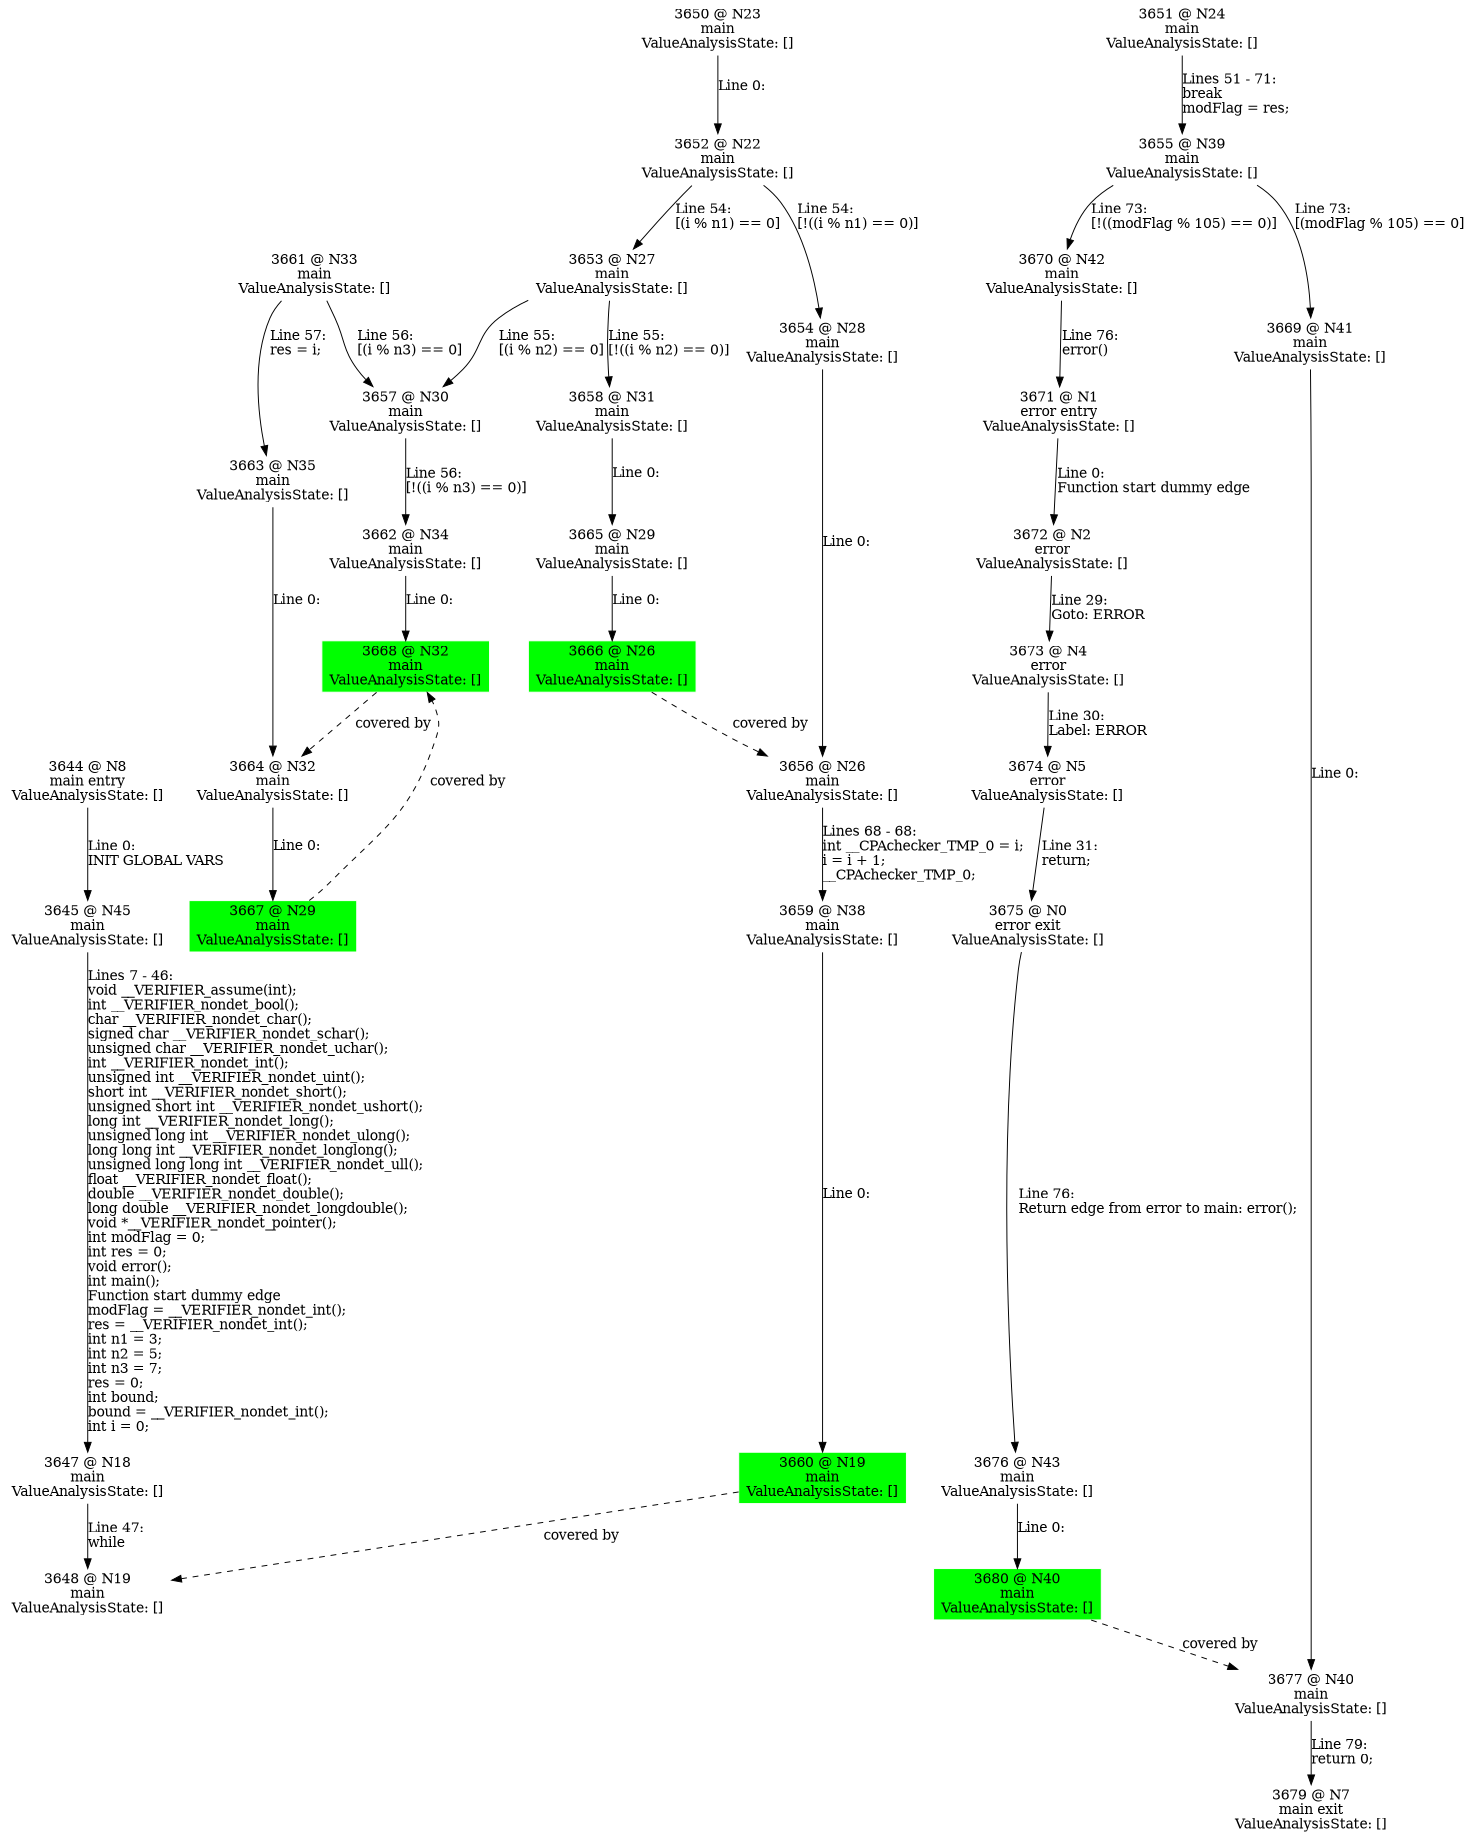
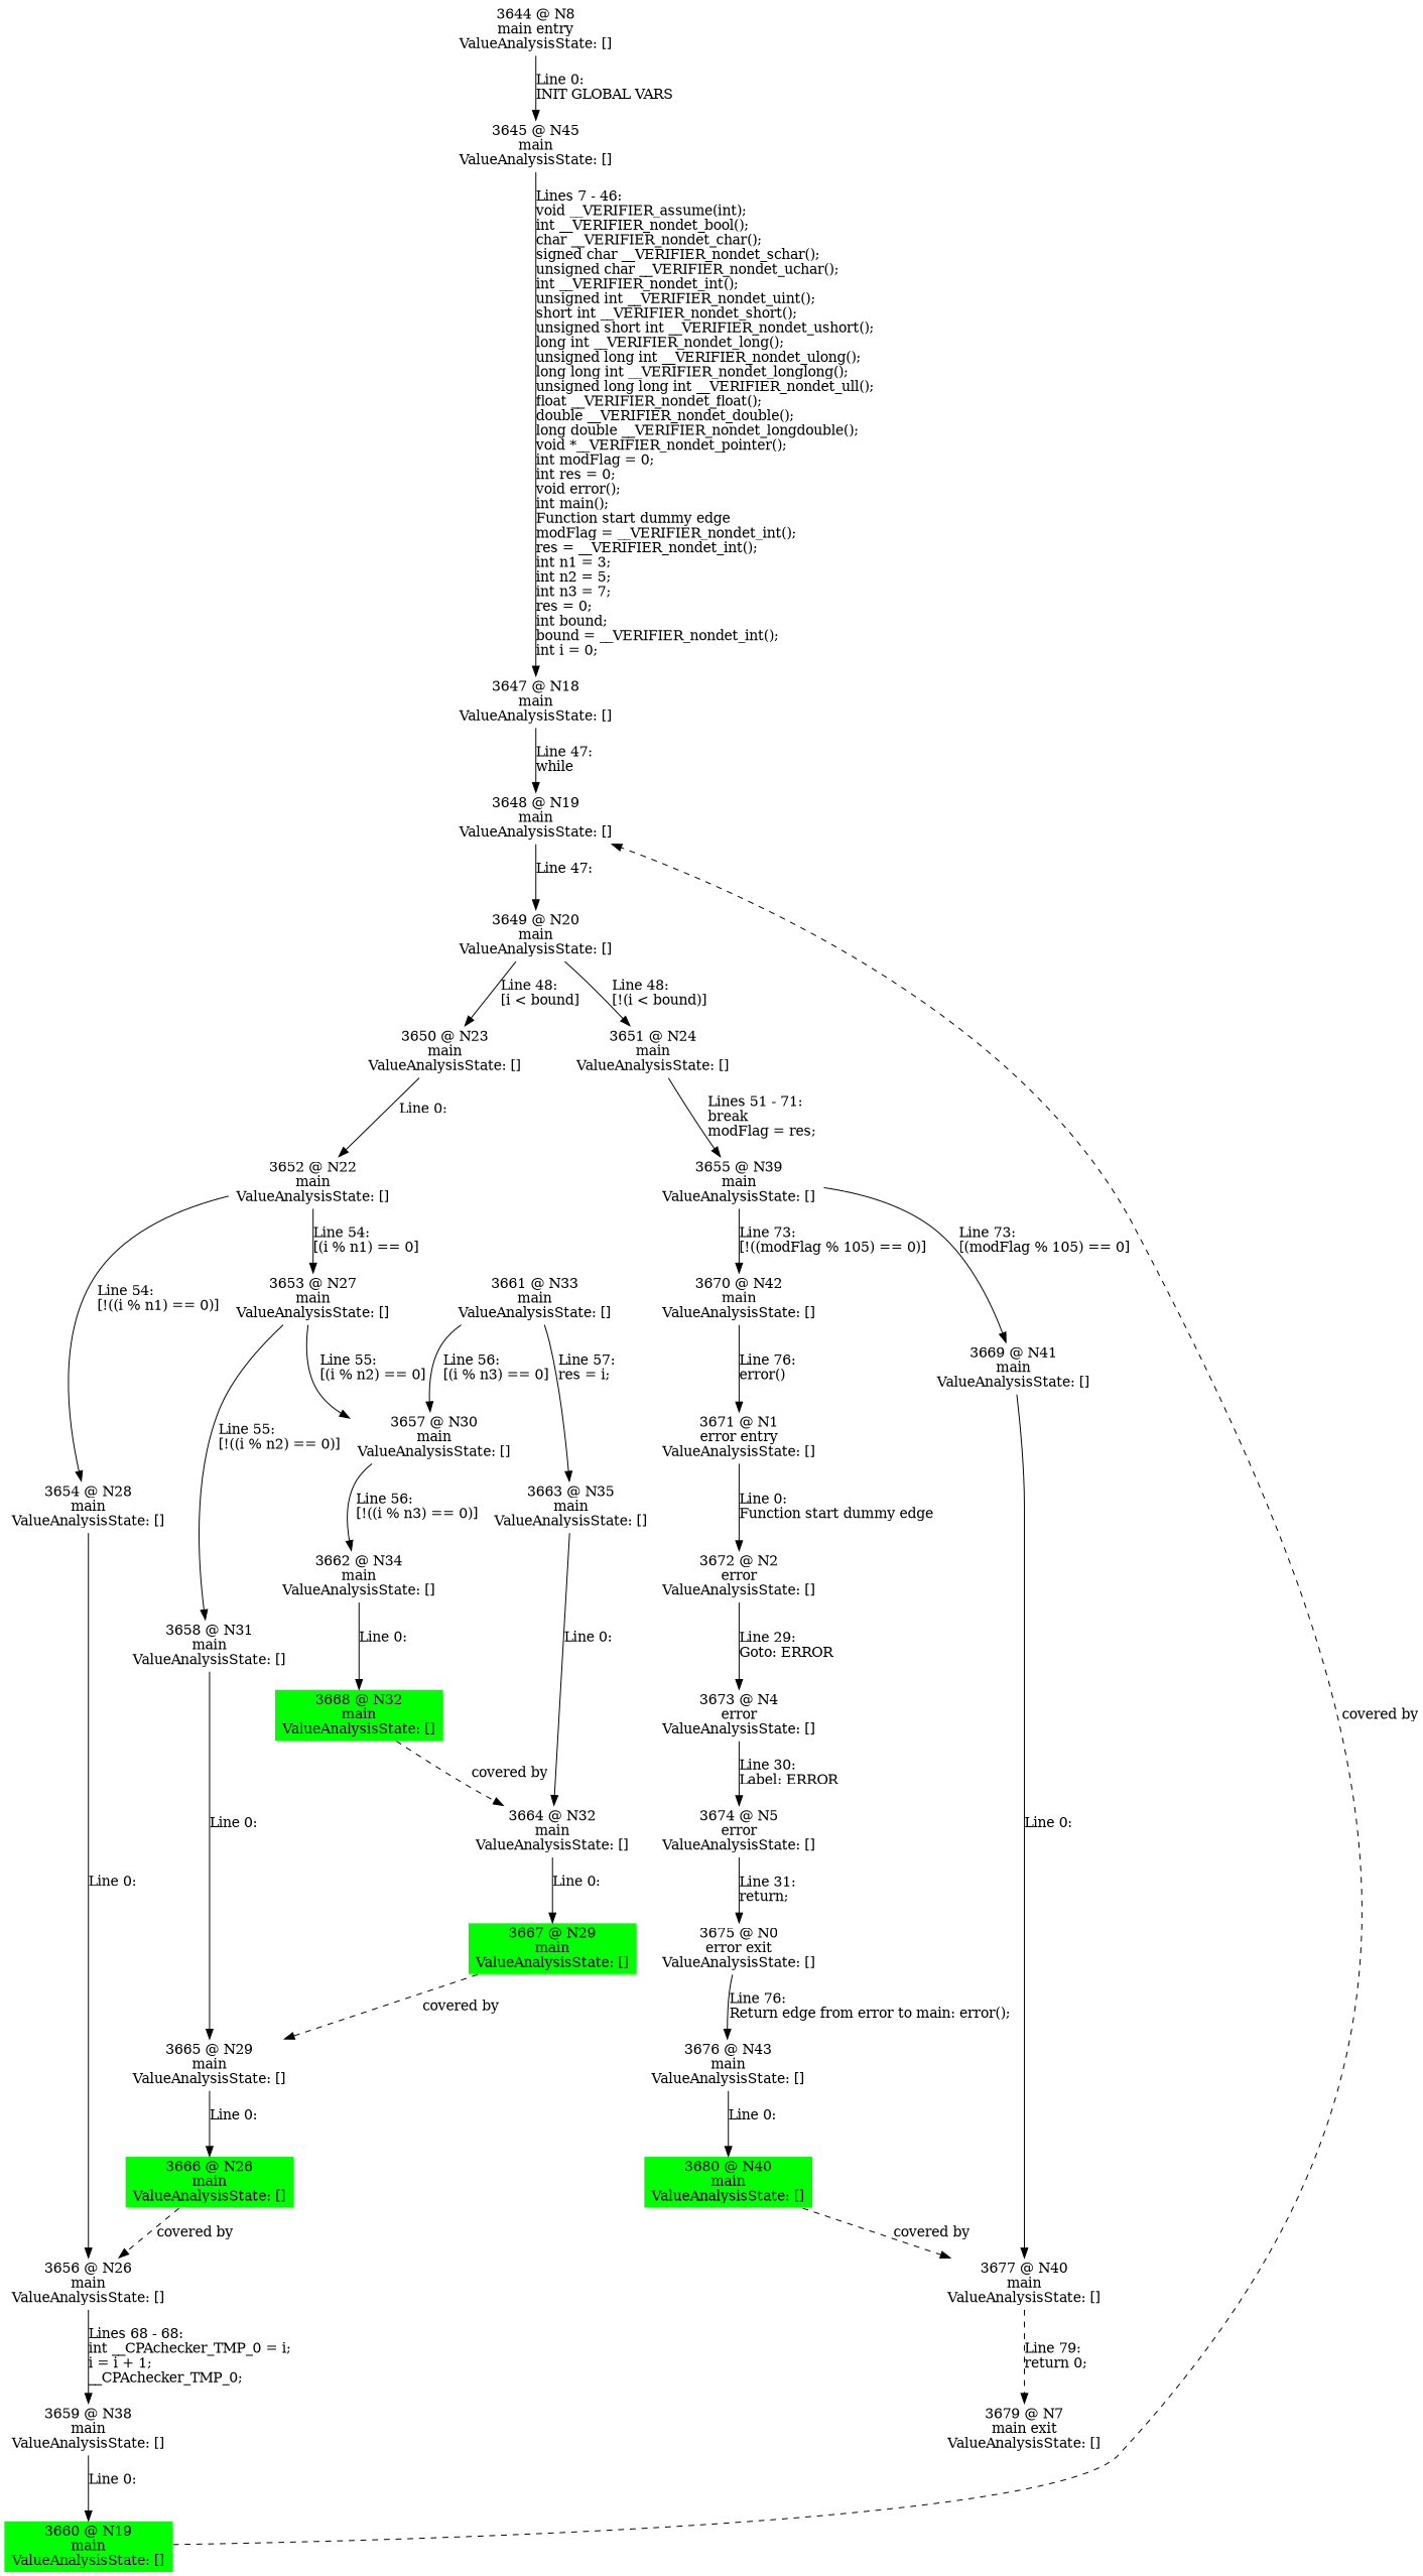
  digraph {
    node [color=white shape=box style=filled]
    n1 [label="3644 @ N8\nmain entry\nValueAnalysisState: []\n"]
    n2 [label="3645 @ N45\nmain\nValueAnalysisState: []\n"]
    n3 [label="3647 @ N18\nmain\nValueAnalysisState: []\n"]
    n4 [label="3648 @ N19\nmain\nValueAnalysisState: []\n"]
+   n5 [label="3649 @ N20\nmain\nValueAnalysisState: []\n"]
    n6 [label="3651 @ N24\nmain\nValueAnalysisState: []\n"]
    n7 [label="3650 @ N23\nmain\nValueAnalysisState: []\n"]
    n8 [label="3655 @ N39\nmain\nValueAnalysisState: []\n"]
    n9 [label="3652 @ N22\nmain\nValueAnalysisState: []\n"]
    n10 [label="3670 @ N42\nmain\nValueAnalysisState: []\n"]
    n11 [label="3669 @ N41\nmain\nValueAnalysisState: []\n"]
    n12 [label="3671 @ N1\nerror entry\nValueAnalysisState: []\n"]
    n13 [label="3677 @ N40\nmain\nValueAnalysisState: []\n"]
    n14 [label="3672 @ N2\nerror\nValueAnalysisState: []\n"]
    n15 [label="3673 @ N4\nerror\nValueAnalysisState: []\n"]
    n16 [label="3674 @ N5\nerror\nValueAnalysisState: []\n"]
    n17 [label="3675 @ N0\nerror exit\nValueAnalysisState: []\n"]
    n18 [label="3676 @ N43\nmain\nValueAnalysisState: []\n"]
    n19 [fillcolor=green label="3680 @ N40\nmain\nValueAnalysisState: []\n"]
    n20 [label="3679 @ N7\nmain exit\nValueAnalysisState: []\n"]
    n21 [label="3654 @ N28\nmain\nValueAnalysisState: []\n"]
    n22 [label="3653 @ N27\nmain\nValueAnalysisState: []\n"]
    n23 [label="3656 @ N26\nmain\nValueAnalysisState: []\n"]
    n24 [label="3658 @ N31\nmain\nValueAnalysisState: []\n"]
    n25 [label="3657 @ N30\nmain\nValueAnalysisState: []\n"]
    n26 [label="3659 @ N38\nmain\nValueAnalysisState: []\n"]
    n27 [fillcolor=green label="3660 @ N19\nmain\nValueAnalysisState: []\n"]
    n28 [label="3665 @ N29\nmain\nValueAnalysisState: []\n"]
    n29 [label="3662 @ N34\nmain\nValueAnalysisState: []\n"]
    n30 [fillcolor=green label="3666 @ N26\nmain\nValueAnalysisState: []\n"]
    n31 [fillcolor=green label="3668 @ N32\nmain\nValueAnalysisState: []\n"]
    n32 [label="3661 @ N33\nmain\nValueAnalysisState: []\n"]
    n33 [label="3663 @ N35\nmain\nValueAnalysisState: []\n"]
    n34 [label="3664 @ N32\nmain\nValueAnalysisState: []\n"]
    n35 [fillcolor=green label="3667 @ N29\nmain\nValueAnalysisState: []\n"]
    n1 -> n2 [label="Line 0: \lINIT GLOBAL VARS\l"]
    n2 -> n3 [label="Lines 7 - 46: \lvoid __VERIFIER_assume(int);\lint __VERIFIER_nondet_bool();\lchar __VERIFIER_nondet_char();\lsigned char __VERIFIER_nondet_schar();\lunsigned char __VERIFIER_nondet_uchar();\lint __VERIFIER_nondet_int();\lunsigned int __VERIFIER_nondet_uint();\lshort int __VERIFIER_nondet_short();\lunsigned short int __VERIFIER_nondet_ushort();\llong int __VERIFIER_nondet_long();\lunsigned long int __VERIFIER_nondet_ulong();\llong long int __VERIFIER_nondet_longlong();\lunsigned long long int __VERIFIER_nondet_ull();\lfloat __VERIFIER_nondet_float();\ldouble __VERIFIER_nondet_double();\llong double __VERIFIER_nondet_longdouble();\lvoid *__VERIFIER_nondet_pointer();\lint modFlag = 0;\lint res = 0;\lvoid error();\lint main();\lFunction start dummy edge\lmodFlag = __VERIFIER_nondet_int();\lres = __VERIFIER_nondet_int();\lint n1 = 3;\lint n2 = 5;\lint n3 = 7;\lres = 0;\lint bound;\lbound = __VERIFIER_nondet_int();\lint i = 0;\l"]
    n3 -> n4 [label="Line 47: \lwhile\l"]
+   n4 -> n5 [label="Line 47: \l\l"]
+   n5 -> n6 [label="Line 48: \l[!(i < bound)]\l"]
+   n5 -> n7 [label="Line 48: \l[i < bound]\l"]
    n6 -> n8 [label="Lines 51 - 71: \lbreak\lmodFlag = res;\l"]
    n7 -> n9 [label="Line 0: \l\l"]
    n8 -> n10 [label="Line 73: \l[!((modFlag % 105) == 0)]\l"]
    n8 -> n11 [label="Line 73: \l[(modFlag % 105) == 0]\l"]
    n9 -> n21 [label="Line 54: \l[!((i % n1) == 0)]\l"]
    n9 -> n22 [label="Line 54: \l[(i % n1) == 0]\l"]
    n10 -> n12 [label="Line 76: \lerror()\l"]
    n11 -> n13 [label="Line 0: \l\l"]
    n12 -> n14 [label="Line 0: \lFunction start dummy edge\l"]
-   n13 -> n20 [label="Line 79: \lreturn 0;\l"]
+   n13 -> n20 [label="Line 79: \lreturn 0;\l" style=dashed]
    n14 -> n15 [label="Line 29: \lGoto: ERROR\l"]
    n15 -> n16 [label="Line 30: \lLabel: ERROR\l"]
    n16 -> n17 [label="Line 31: \lreturn;\l"]
    n17 -> n18 [label="Line 76: \lReturn edge from error to main: error();\l"]
    n18 -> n19 [label="Line 0: \l\l"]
    n19 -> n13 [label="covered by" style=dashed weight=0]
    n21 -> n23 [label="Line 0: \l\l"]
    n22 -> n24 [label="Line 55: \l[!((i % n2) == 0)]\l"]
    n22 -> n25 [label="Line 55: \l[(i % n2) == 0]\l"]
    n23 -> n26 [label="Lines 68 - 68: \lint __CPAchecker_TMP_0 = i;\li = i + 1;\l__CPAchecker_TMP_0;\l"]
    n24 -> n28 [label="Line 0: \l\l"]
    n25 -> n29 [label="Line 56: \l[!((i % n3) == 0)]\l"]
    n26 -> n27 [label="Line 0: \l\l"]
    n27 -> n4 [label="covered by" style=dashed weight=0]
    n28 -> n30 [label="Line 0: \l\l"]
    n29 -> n31 [label="Line 0: \l\l"]
    n30 -> n23 [label="covered by" style=dashed weight=0]
    n31 -> n34 [label="covered by" style=dashed weight=0]
    n32 -> n25 [label="Line 56: \l[(i % n3) == 0]\l"]
    n32 -> n33 [label="Line 57: \lres = i;\l"]
    n33 -> n34 [label="Line 0: \l\l"]
    n34 -> n35 [label="Line 0: \l\l"]
-   n35 -> n31 [label="covered by" style=dashed weight=0]
+   n35 -> n28 [label="covered by" style=dashed weight=0]
  }
